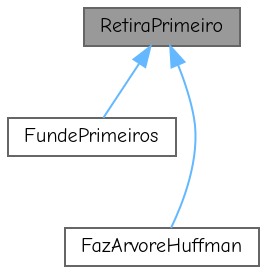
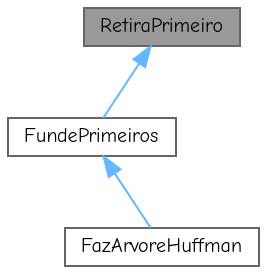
  digraph {
    fontname="Comic Neue"
    rankdir=TB
    node [color=grey40 fillcolor=white fontname="Comic Neue" fontsize=10 shape=box style=filled]
    edge [color=steelblue1 dir=back fontname="Comic Neue" fontsize=10 labelfontname=Helvetica labelfontsize=10 style=solid]
    n1 [color=gray40 fillcolor=grey60 fontcolor=black height=0.2 label=RetiraPrimeiro width=0.4]
    n2 [height=0.2 label=FundePrimeiros width=0.4]
    n3 [height=0.2 label=FazArvoreHuffman width=0.4]
    n1 -> n2
-   n1 -> n3
+   n2 -> n3
  }
